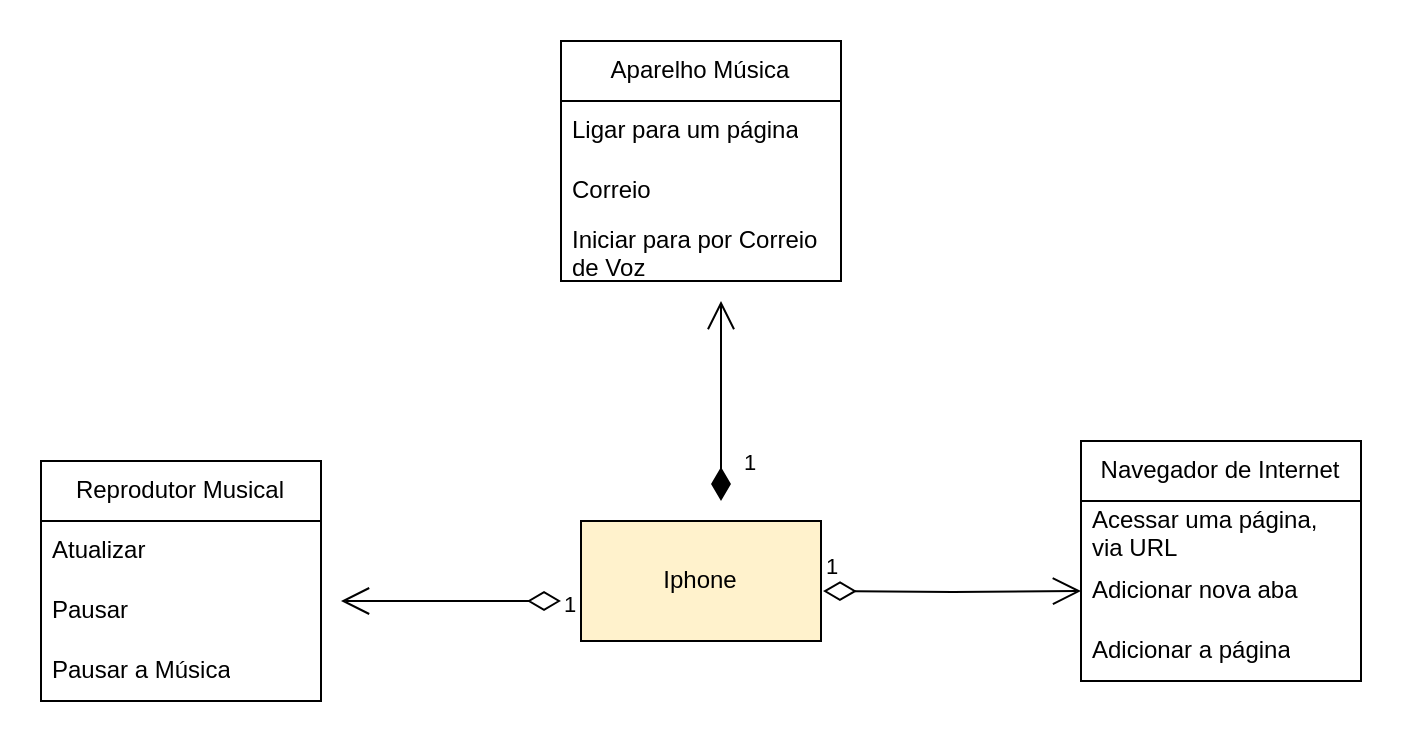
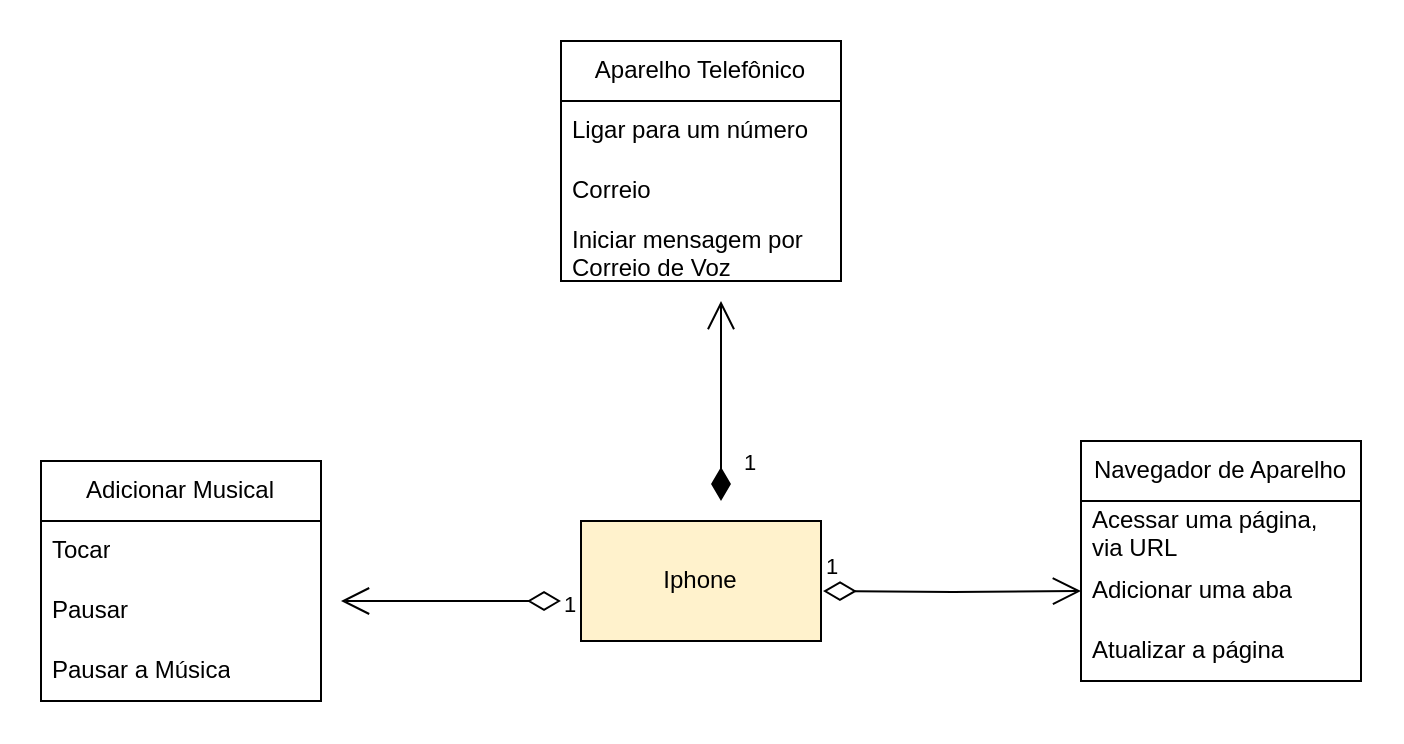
  <mxCell id="0" />
  <mxCell id="1" parent="0" />
  <mxCell id="2" value="Iphone" style="rounded=0;whiteSpace=wrap;html=1;fillColor=#fff2cc;" vertex="1" parent="1"><mxGeometry x="290" y="260" width="120" height="60" as="geometry" /></mxCell>
- <mxCell id="3" value="Reprodutor Musical" style="swimlane;fontStyle=0;childLayout=stackLayout;horizontal=1;startSize=30;horizontalStack=0;resizeParent=1;resizeParentMax=0;resizeLast=0;collapsible=1;marginBottom=0;whiteSpace=wrap;html=1;" vertex="1" parent="1"><mxGeometry x="20" y="230" width="140" height="120" as="geometry" /></mxCell>
- <mxCell id="4" value="Atualizar" style="text;strokeColor=none;fillColor=none;align=left;verticalAlign=middle;spacingLeft=4;spacingRight=4;overflow=hidden;points=[[0,0.5],[1,0.5]];portConstraint=eastwest;rotatable=0;whiteSpace=wrap;html=1;" vertex="1" parent="3"><mxGeometry y="30" width="140" height="30" as="geometry" /></mxCell>
+ <mxCell id="3" value="Adicionar Musical" style="swimlane;fontStyle=0;childLayout=stackLayout;horizontal=1;startSize=30;horizontalStack=0;resizeParent=1;resizeParentMax=0;resizeLast=0;collapsible=1;marginBottom=0;whiteSpace=wrap;html=1;" vertex="1" parent="1"><mxGeometry x="20" y="230" width="140" height="120" as="geometry" /></mxCell>
+ <mxCell id="4" value="Tocar" style="text;strokeColor=none;fillColor=none;align=left;verticalAlign=middle;spacingLeft=4;spacingRight=4;overflow=hidden;points=[[0,0.5],[1,0.5]];portConstraint=eastwest;rotatable=0;whiteSpace=wrap;html=1;" vertex="1" parent="3"><mxGeometry y="30" width="140" height="30" as="geometry" /></mxCell>
  <mxCell id="5" value="Pausar" style="text;strokeColor=none;fillColor=none;align=left;verticalAlign=middle;spacingLeft=4;spacingRight=4;overflow=hidden;points=[[0,0.5],[1,0.5]];portConstraint=eastwest;rotatable=0;whiteSpace=wrap;html=1;" vertex="1" parent="3"><mxGeometry y="60" width="140" height="30" as="geometry" /></mxCell>
  <mxCell id="6" value="Pausar a Música" style="text;strokeColor=none;fillColor=none;align=left;verticalAlign=middle;spacingLeft=4;spacingRight=4;overflow=hidden;points=[[0,0.5],[1,0.5]];portConstraint=eastwest;rotatable=0;whiteSpace=wrap;html=1;" vertex="1" parent="3"><mxGeometry y="90" width="140" height="30" as="geometry" /></mxCell>
- <mxCell id="7" value="Aparelho Música" style="swimlane;fontStyle=0;childLayout=stackLayout;horizontal=1;startSize=30;horizontalStack=0;resizeParent=1;resizeParentMax=0;resizeLast=0;collapsible=1;marginBottom=0;whiteSpace=wrap;html=1;" vertex="1" parent="1"><mxGeometry x="280" y="20" width="140" height="120" as="geometry" /></mxCell>
- <mxCell id="8" value="Ligar para um página" style="text;strokeColor=none;fillColor=none;align=left;verticalAlign=middle;spacingLeft=4;spacingRight=4;overflow=hidden;points=[[0,0.5],[1,0.5]];portConstraint=eastwest;rotatable=0;whiteSpace=wrap;html=1;" vertex="1" parent="7"><mxGeometry y="30" width="140" height="30" as="geometry" /></mxCell>
+ <mxCell id="7" value="Aparelho Telefônico" style="swimlane;fontStyle=0;childLayout=stackLayout;horizontal=1;startSize=30;horizontalStack=0;resizeParent=1;resizeParentMax=0;resizeLast=0;collapsible=1;marginBottom=0;whiteSpace=wrap;html=1;" vertex="1" parent="1"><mxGeometry x="280" y="20" width="140" height="120" as="geometry" /></mxCell>
+ <mxCell id="8" value="Ligar para um número" style="text;strokeColor=none;fillColor=none;align=left;verticalAlign=middle;spacingLeft=4;spacingRight=4;overflow=hidden;points=[[0,0.5],[1,0.5]];portConstraint=eastwest;rotatable=0;whiteSpace=wrap;html=1;" vertex="1" parent="7"><mxGeometry y="30" width="140" height="30" as="geometry" /></mxCell>
  <mxCell id="9" value="Correio" style="text;strokeColor=none;fillColor=none;align=left;verticalAlign=middle;spacingLeft=4;spacingRight=4;overflow=hidden;points=[[0,0.5],[1,0.5]];portConstraint=eastwest;rotatable=0;whiteSpace=wrap;html=1;" vertex="1" parent="7"><mxGeometry y="60" width="140" height="30" as="geometry" /></mxCell>
- <mxCell id="10" value="Iniciar para por Correio de Voz" style="text;strokeColor=none;fillColor=none;align=left;verticalAlign=middle;spacingLeft=4;spacingRight=4;overflow=hidden;points=[[0,0.5],[1,0.5]];portConstraint=eastwest;rotatable=0;whiteSpace=wrap;html=1;" vertex="1" parent="7"><mxGeometry y="90" width="140" height="30" as="geometry" /></mxCell>
- <mxCell id="11" value="Navegador de Internet" style="swimlane;fontStyle=0;childLayout=stackLayout;horizontal=1;startSize=30;horizontalStack=0;resizeParent=1;resizeParentMax=0;resizeLast=0;collapsible=1;marginBottom=0;whiteSpace=wrap;html=1;" vertex="1" parent="1"><mxGeometry x="540" y="220" width="140" height="120" as="geometry" /></mxCell>
+ <mxCell id="10" value="Iniciar mensagem por Correio de Voz" style="text;strokeColor=none;fillColor=none;align=left;verticalAlign=middle;spacingLeft=4;spacingRight=4;overflow=hidden;points=[[0,0.5],[1,0.5]];portConstraint=eastwest;rotatable=0;whiteSpace=wrap;html=1;" vertex="1" parent="7"><mxGeometry y="90" width="140" height="30" as="geometry" /></mxCell>
+ <mxCell id="11" value="Navegador de Aparelho" style="swimlane;fontStyle=0;childLayout=stackLayout;horizontal=1;startSize=30;horizontalStack=0;resizeParent=1;resizeParentMax=0;resizeLast=0;collapsible=1;marginBottom=0;whiteSpace=wrap;html=1;" vertex="1" parent="1"><mxGeometry x="540" y="220" width="140" height="120" as="geometry" /></mxCell>
  <mxCell id="12" value="Acessar uma página, via URL" style="text;strokeColor=none;fillColor=none;align=left;verticalAlign=middle;spacingLeft=4;spacingRight=4;overflow=hidden;points=[[0,0.5],[1,0.5]];portConstraint=eastwest;rotatable=0;whiteSpace=wrap;html=1;" vertex="1" parent="11"><mxGeometry y="30" width="140" height="30" as="geometry" /></mxCell>
- <mxCell id="13" value="Adicionar nova aba" style="text;strokeColor=none;fillColor=none;align=left;verticalAlign=middle;spacingLeft=4;spacingRight=4;overflow=hidden;points=[[0,0.5],[1,0.5]];portConstraint=eastwest;rotatable=0;whiteSpace=wrap;html=1;" vertex="1" parent="11"><mxGeometry y="60" width="140" height="30" as="geometry" /></mxCell>
- <mxCell id="14" value="Adicionar a página" style="text;strokeColor=none;fillColor=none;align=left;verticalAlign=middle;spacingLeft=4;spacingRight=4;overflow=hidden;points=[[0,0.5],[1,0.5]];portConstraint=eastwest;rotatable=0;whiteSpace=wrap;html=1;" vertex="1" parent="11"><mxGeometry y="90" width="140" height="30" as="geometry" /></mxCell>
+ <mxCell id="13" value="Adicionar uma aba" style="text;strokeColor=none;fillColor=none;align=left;verticalAlign=middle;spacingLeft=4;spacingRight=4;overflow=hidden;points=[[0,0.5],[1,0.5]];portConstraint=eastwest;rotatable=0;whiteSpace=wrap;html=1;" vertex="1" parent="11"><mxGeometry y="60" width="140" height="30" as="geometry" /></mxCell>
+ <mxCell id="14" value="Atualizar a página" style="text;strokeColor=none;fillColor=none;align=left;verticalAlign=middle;spacingLeft=4;spacingRight=4;overflow=hidden;points=[[0,0.5],[1,0.5]];portConstraint=eastwest;rotatable=0;whiteSpace=wrap;html=1;" vertex="1" parent="11"><mxGeometry y="90" width="140" height="30" as="geometry" /></mxCell>
  <mxCell id="15" value="1" style="endArrow=open;html=1;endSize=12;startArrow=diamondThin;startSize=14;startFill=0;edgeStyle=orthogonalEdgeStyle;align=left;verticalAlign=bottom;rounded=0;entryX=0;entryY=0.5;entryDx=0;entryDy=0;" edge="1" parent="1" target="13"><mxGeometry x="-1" y="3" relative="1" as="geometry"><mxPoint x="411" y="295" as="sourcePoint" /><mxPoint x="540" y="250" as="targetPoint" /></mxGeometry></mxCell>
  <mxCell id="16" value="1" style="endArrow=open;html=1;endSize=12;startArrow=diamondThin;startSize=14;startFill=1;edgeStyle=orthogonalEdgeStyle;align=left;verticalAlign=bottom;rounded=0;" edge="1" parent="1"><mxGeometry x="-0.8" y="-10" relative="1" as="geometry"><mxPoint x="360" y="250" as="sourcePoint" /><mxPoint x="360" y="150" as="targetPoint" /><mxPoint as="offset" /></mxGeometry></mxCell>
  <mxCell id="17" value="1" style="endArrow=open;html=1;endSize=12;startArrow=diamondThin;startSize=14;startFill=0;edgeStyle=orthogonalEdgeStyle;align=left;verticalAlign=bottom;rounded=0;" edge="1" parent="1"><mxGeometry x="-1" y="10" relative="1" as="geometry"><mxPoint x="280" y="300" as="sourcePoint" /><mxPoint x="170" y="300" as="targetPoint" /><mxPoint y="1" as="offset" /></mxGeometry></mxCell>
